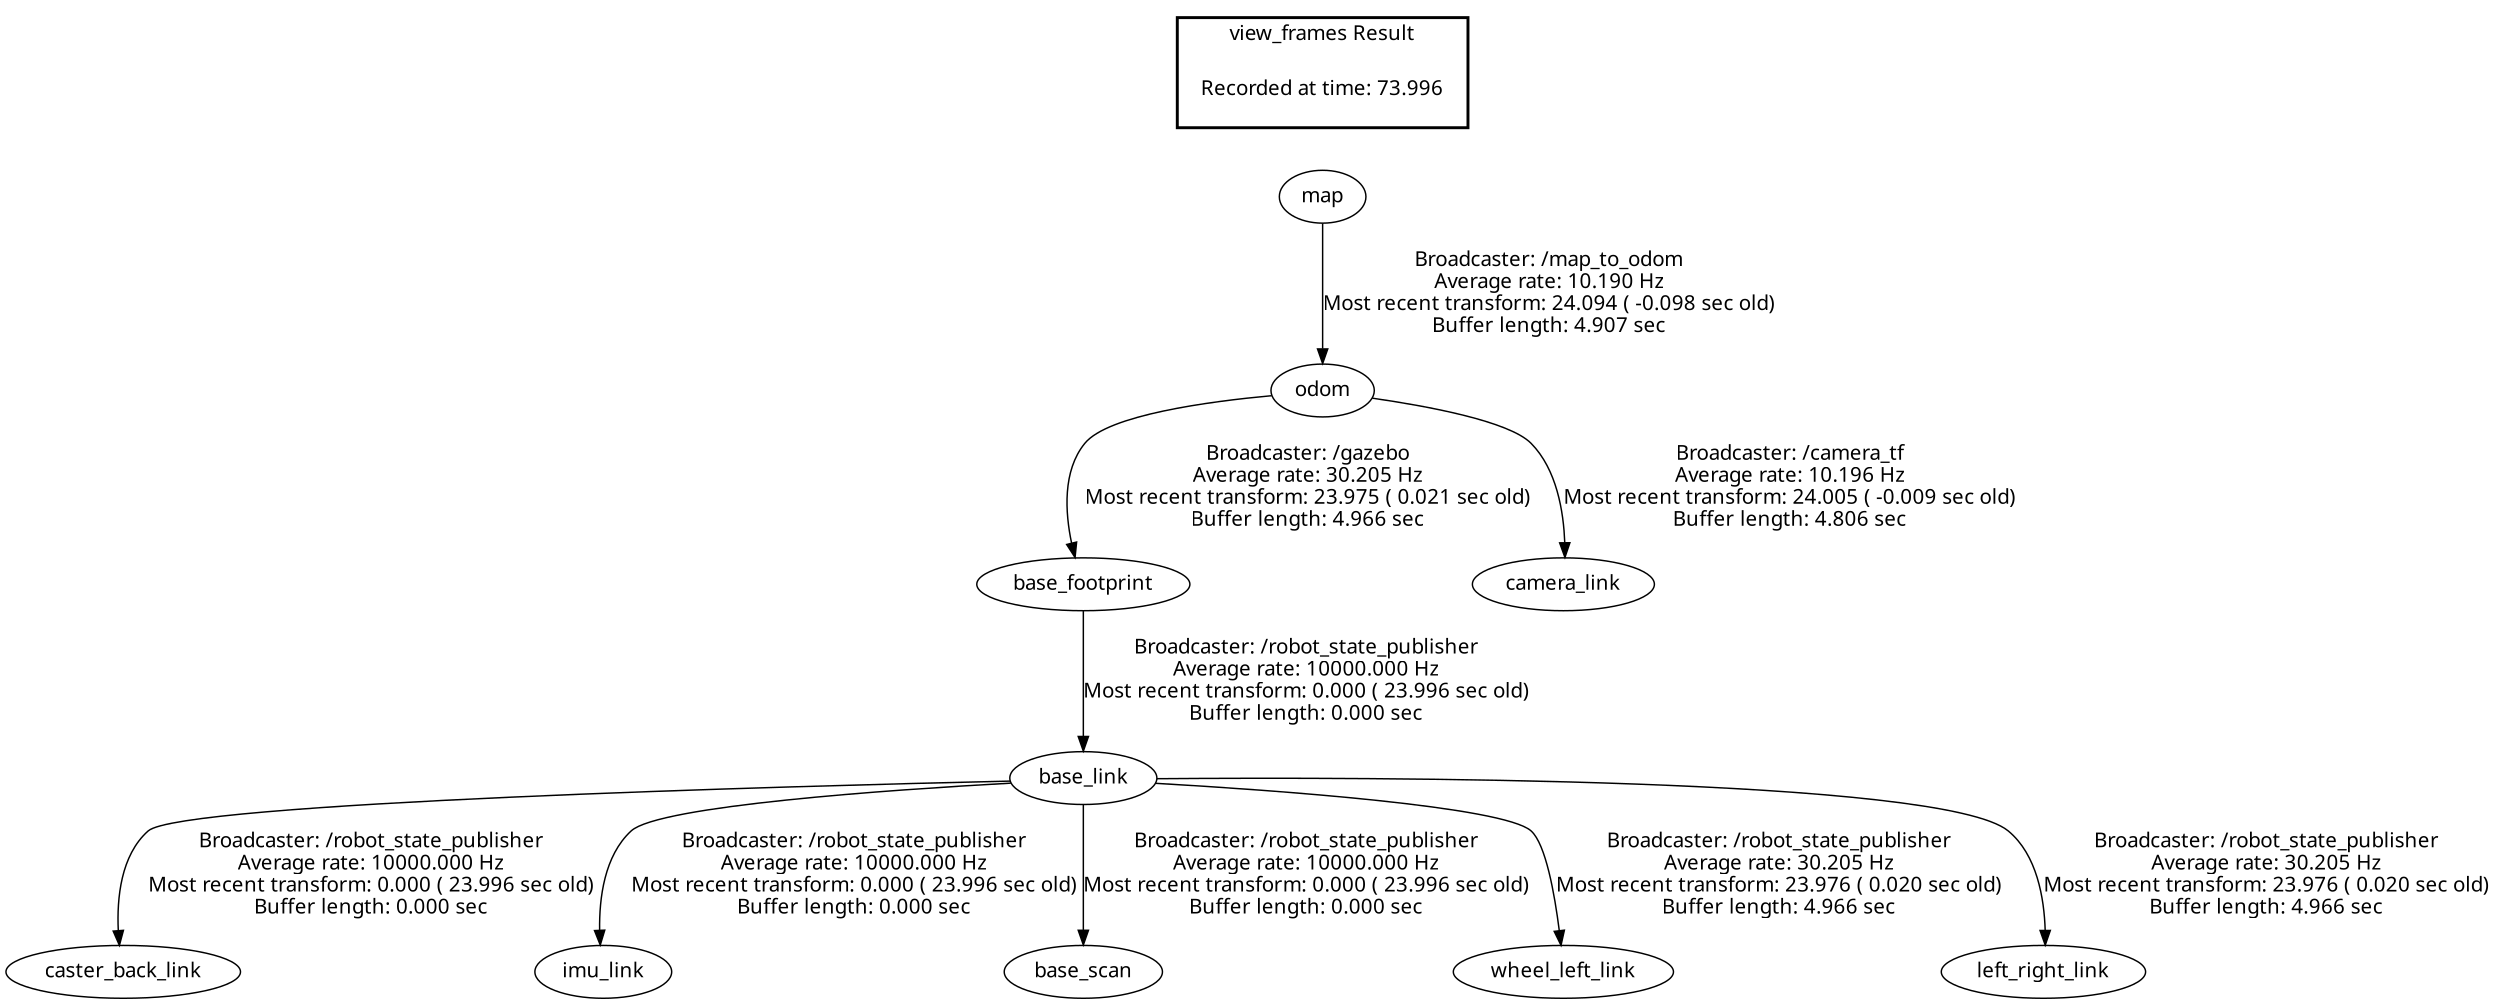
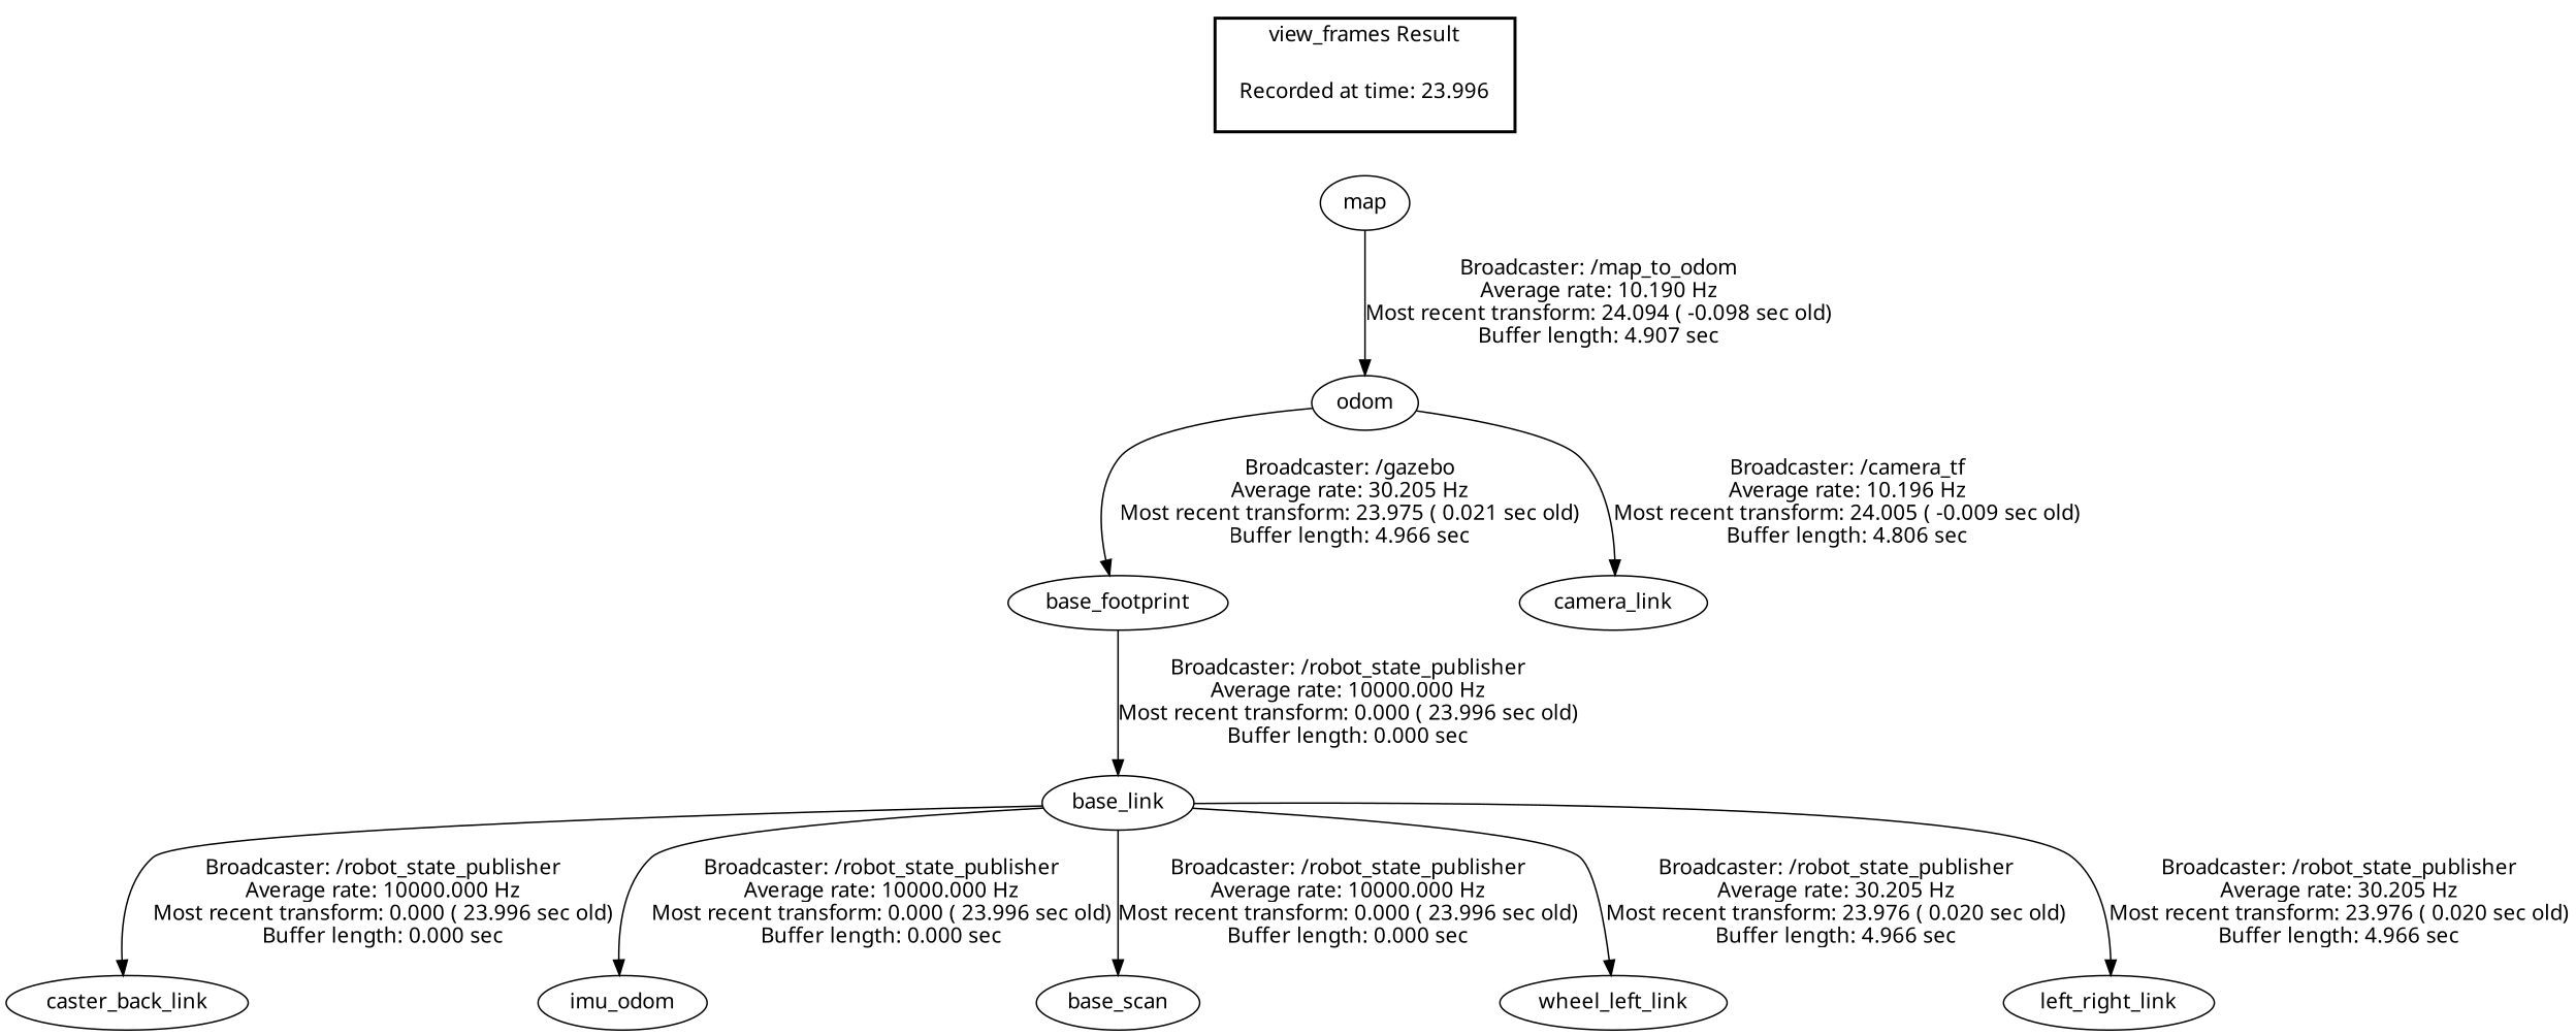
  digraph {
    fontname="Noto Sans"
    node [fontname="Noto Sans"]
    edge [fontname="Noto Sans"]
-   "Recorded at time: 23.996" [shape=plaintext label="Recorded at time: 73.996"]
+   "Recorded at time: 23.996" [shape=plaintext]
    map
    base_footprint
    base_link
    caster_back_link
-   imu_link
+   imu_link [label=imu_odom]
    base_scan
    wheel_left_link
    n9 [label=left_right_link]
    odom
    camera_link
    subgraph cluster_1 {
      color=black
      label="view_frames Result"
      style=bold
      "Recorded at time: 23.996"
    }
    "Recorded at time: 23.996" -> map [style=invis]
    map -> odom [label="Broadcaster: /map_to_odom\nAverage rate: 10.190 Hz\nMost recent transform: 24.094 ( -0.098 sec old)\nBuffer length: 4.907 sec\n"]
    base_footprint -> base_link [label="Broadcaster: /robot_state_publisher\nAverage rate: 10000.000 Hz\nMost recent transform: 0.000 ( 23.996 sec old)\nBuffer length: 0.000 sec\n"]
    base_link -> caster_back_link [label="Broadcaster: /robot_state_publisher\nAverage rate: 10000.000 Hz\nMost recent transform: 0.000 ( 23.996 sec old)\nBuffer length: 0.000 sec\n"]
    base_link -> imu_link [label="Broadcaster: /robot_state_publisher\nAverage rate: 10000.000 Hz\nMost recent transform: 0.000 ( 23.996 sec old)\nBuffer length: 0.000 sec\n"]
    base_link -> base_scan [label="Broadcaster: /robot_state_publisher\nAverage rate: 10000.000 Hz\nMost recent transform: 0.000 ( 23.996 sec old)\nBuffer length: 0.000 sec\n"]
    base_link -> wheel_left_link [label="Broadcaster: /robot_state_publisher\nAverage rate: 30.205 Hz\nMost recent transform: 23.976 ( 0.020 sec old)\nBuffer length: 4.966 sec\n"]
    base_link -> n9 [label="Broadcaster: /robot_state_publisher\nAverage rate: 30.205 Hz\nMost recent transform: 23.976 ( 0.020 sec old)\nBuffer length: 4.966 sec\n"]
    odom -> base_footprint [label="Broadcaster: /gazebo\nAverage rate: 30.205 Hz\nMost recent transform: 23.975 ( 0.021 sec old)\nBuffer length: 4.966 sec\n"]
    odom -> camera_link [label="Broadcaster: /camera_tf\nAverage rate: 10.196 Hz\nMost recent transform: 24.005 ( -0.009 sec old)\nBuffer length: 4.806 sec\n"]
  }
